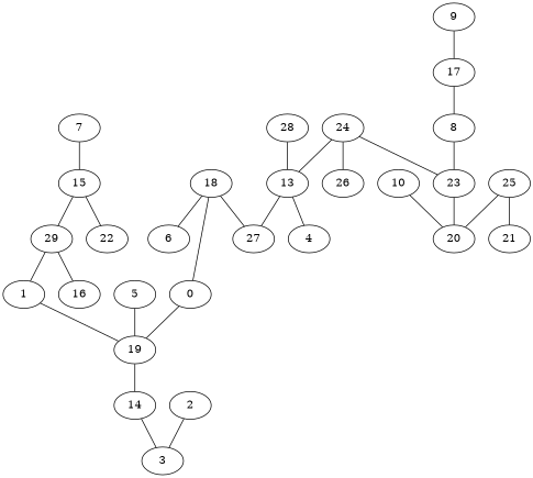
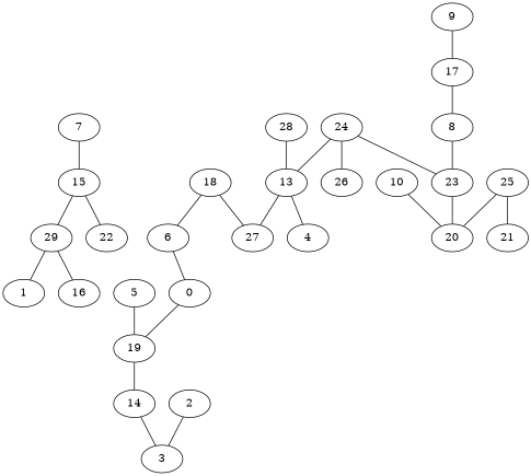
  graph {
    13
    27
    4
    24
    26
    23
    20
    18
    6
    0
    19
    29
    16
    1
    14
    3
    7
    15
    22
    25
    21
    17
    8
    5
    2
    10
    9
    28
    13 -- 27
    13 -- 4
    24 -- 13
    24 -- 26
    24 -- 23
    23 -- 20
    18 -- 27
    18 -- 6
-   18 -- 0
+   6 -- 0
    0 -- 19
    19 -- 14
    29 -- 16
    29 -- 1
-   1 -- 19
    14 -- 3
    7 -- 15
    15 -- 29
    15 -- 22
    25 -- 20
    25 -- 21
    17 -- 8
    8 -- 23
    5 -- 19
    2 -- 3
    10 -- 20
    9 -- 17
    28 -- 13
  }
